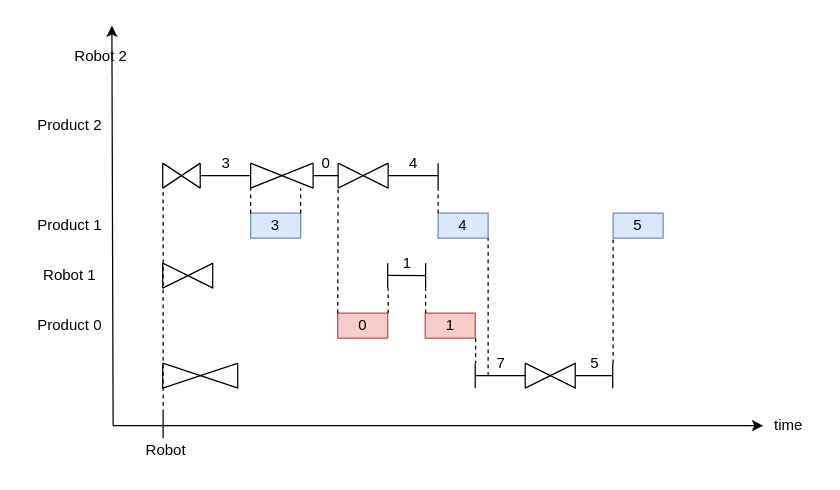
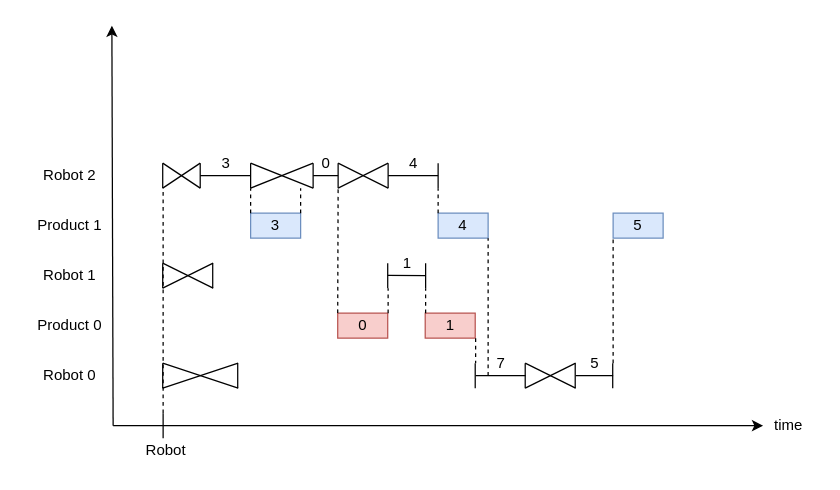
  <mxCell id="0" />
  <mxCell id="1" parent="0" />
  <mxCell id="2" value="" style="endArrow=classic;html=1;" parent="1" edge="1"><mxGeometry width="50" height="50" relative="1" as="geometry"><mxPoint x="90" y="340" as="sourcePoint" /><mxPoint x="89" y="20" as="targetPoint" /></mxGeometry></mxCell>
  <mxCell id="3" value="" style="endArrow=classic;html=1;" parent="1" edge="1"><mxGeometry width="50" height="50" relative="1" as="geometry"><mxPoint x="90" y="340" as="sourcePoint" /><mxPoint x="610" y="340" as="targetPoint" /></mxGeometry></mxCell>
  <mxCell id="4" value="" style="endArrow=none;html=1;" parent="1" edge="1"><mxGeometry width="50" height="50" relative="1" as="geometry"><mxPoint x="129.67" y="150" as="sourcePoint" /><mxPoint x="129.67" y="130" as="targetPoint" /></mxGeometry></mxCell>
  <mxCell id="5" value="" style="endArrow=none;html=1;" parent="1" edge="1"><mxGeometry width="50" height="50" relative="1" as="geometry"><mxPoint x="159.67" y="150" as="sourcePoint" /><mxPoint x="159.67" y="130" as="targetPoint" /></mxGeometry></mxCell>
  <mxCell id="6" value="" style="endArrow=none;html=1;" parent="1" edge="1"><mxGeometry width="50" height="50" relative="1" as="geometry"><mxPoint x="129.67" y="130" as="sourcePoint" /><mxPoint x="159.67" y="150" as="targetPoint" /></mxGeometry></mxCell>
  <mxCell id="7" value="" style="endArrow=none;html=1;" parent="1" edge="1"><mxGeometry width="50" height="50" relative="1" as="geometry"><mxPoint x="129.67" y="150" as="sourcePoint" /><mxPoint x="159.67" y="130" as="targetPoint" /></mxGeometry></mxCell>
  <mxCell id="8" value="" style="endArrow=none;html=1;" parent="1" edge="1"><mxGeometry width="50" height="50" relative="1" as="geometry"><mxPoint x="159.67" y="140" as="sourcePoint" /><mxPoint x="199.67" y="140" as="targetPoint" /></mxGeometry></mxCell>
  <mxCell id="9" value="" style="endArrow=none;html=1;" parent="1" edge="1"><mxGeometry width="50" height="50" relative="1" as="geometry"><mxPoint x="200" y="150" as="sourcePoint" /><mxPoint x="200" y="130" as="targetPoint" /></mxGeometry></mxCell>
  <mxCell id="10" value="3" style="text;html=1;align=center;verticalAlign=middle;resizable=0;points=[];autosize=1;" parent="1" vertex="1"><mxGeometry x="169.67" y="120" width="20" height="20" as="geometry" /></mxCell>
  <mxCell id="11" value="" style="endArrow=none;html=1;" parent="1" edge="1"><mxGeometry width="50" height="50" relative="1" as="geometry"><mxPoint x="130" y="350" as="sourcePoint" /><mxPoint x="130" y="330" as="targetPoint" /></mxGeometry></mxCell>
  <mxCell id="12" value="Robot" style="text;html=1;align=center;verticalAlign=middle;resizable=0;points=[];autosize=1;" parent="1" vertex="1"><mxGeometry x="107" y="350" width="50" height="20" as="geometry" /></mxCell>
  <mxCell id="13" value="3" style="rounded=0;whiteSpace=wrap;html=1;fillColor=#dae8fc;strokeColor=#6c8ebf;" parent="1" vertex="1"><mxGeometry x="200" y="170" width="40" height="20" as="geometry" /></mxCell>
  <mxCell id="14" value="time" style="text;html=1;align=center;verticalAlign=middle;resizable=0;points=[];autosize=1;" parent="1" vertex="1"><mxGeometry x="610" y="330" width="40" height="20" as="geometry" /></mxCell>
  <mxCell id="15" value="" style="endArrow=none;dashed=1;html=1;exitX=0;exitY=0;exitDx=0;exitDy=0;" parent="1" source="13" edge="1"><mxGeometry width="50" height="50" relative="1" as="geometry"><mxPoint x="200" y="190" as="sourcePoint" /><mxPoint x="200" y="150" as="targetPoint" /></mxGeometry></mxCell>
  <mxCell id="16" value="" style="endArrow=none;dashed=1;html=1;" parent="1" edge="1"><mxGeometry width="50" height="50" relative="1" as="geometry"><mxPoint x="130" y="330" as="sourcePoint" /><mxPoint x="130" y="150" as="targetPoint" /></mxGeometry></mxCell>
  <mxCell id="17" value="" style="endArrow=none;html=1;" parent="1" edge="1"><mxGeometry width="50" height="50" relative="1" as="geometry"><mxPoint x="250" y="150" as="sourcePoint" /><mxPoint x="250" y="130" as="targetPoint" /></mxGeometry></mxCell>
  <mxCell id="18" value="" style="endArrow=none;html=1;" parent="1" edge="1"><mxGeometry width="50" height="50" relative="1" as="geometry"><mxPoint x="200" y="130" as="sourcePoint" /><mxPoint x="250" y="150" as="targetPoint" /></mxGeometry></mxCell>
  <mxCell id="19" value="" style="endArrow=none;html=1;" parent="1" edge="1"><mxGeometry width="50" height="50" relative="1" as="geometry"><mxPoint x="200" y="150" as="sourcePoint" /><mxPoint x="250" y="130" as="targetPoint" /></mxGeometry></mxCell>
  <mxCell id="20" value="" style="endArrow=none;html=1;" parent="1" edge="1"><mxGeometry width="50" height="50" relative="1" as="geometry"><mxPoint x="250" y="140" as="sourcePoint" /><mxPoint x="270" y="140" as="targetPoint" /></mxGeometry></mxCell>
  <mxCell id="21" value="" style="endArrow=none;html=1;" parent="1" edge="1"><mxGeometry width="50" height="50" relative="1" as="geometry"><mxPoint x="270" y="150" as="sourcePoint" /><mxPoint x="270" y="130" as="targetPoint" /></mxGeometry></mxCell>
  <mxCell id="22" value="0" style="text;html=1;align=center;verticalAlign=middle;resizable=0;points=[];autosize=1;" parent="1" vertex="1"><mxGeometry x="249.67" y="120" width="20" height="20" as="geometry" /></mxCell>
  <mxCell id="23" value="0" style="rounded=0;whiteSpace=wrap;html=1;fillColor=#f8cecc;strokeColor=#b85450;" parent="1" vertex="1"><mxGeometry x="269.67" y="250" width="40" height="20" as="geometry" /></mxCell>
- <mxCell id="24" value="&lt;font style=&quot;font-size: 12px&quot;&gt;Product&amp;nbsp;2&lt;/font&gt;" style="text;html=1;align=center;verticalAlign=middle;resizable=0;points=[];autosize=1;" parent="1" vertex="1"><mxGeometry x="20" y="90" width="70" height="20" as="geometry" /></mxCell>
  <mxCell id="25" value="&lt;font style=&quot;font-size: 12px&quot;&gt;Product 1&lt;/font&gt;" style="text;html=1;align=center;verticalAlign=middle;resizable=0;points=[];autosize=1;" parent="1" vertex="1"><mxGeometry x="20" y="170" width="70" height="20" as="geometry" /></mxCell>
  <mxCell id="26" value="&lt;font style=&quot;font-size: 12px&quot;&gt;Product 0&lt;/font&gt;" style="text;html=1;align=center;verticalAlign=middle;resizable=0;points=[];autosize=1;" parent="1" vertex="1"><mxGeometry x="20" y="250" width="70" height="20" as="geometry" /></mxCell>
+ <mxCell id="27" value="&lt;font style=&quot;font-size: 12px&quot;&gt;Robot 0&lt;/font&gt;" style="text;html=1;align=center;verticalAlign=middle;resizable=0;points=[];autosize=1;" parent="1" vertex="1"><mxGeometry x="25" y="290" width="60" height="20" as="geometry" /></mxCell>
  <mxCell id="28" value="&lt;font style=&quot;font-size: 12px&quot;&gt;Robot 1&lt;/font&gt;" style="text;html=1;align=center;verticalAlign=middle;resizable=0;points=[];autosize=1;" parent="1" vertex="1"><mxGeometry x="25" y="210" width="60" height="20" as="geometry" /></mxCell>
- <mxCell id="29" value="&lt;font style=&quot;font-size: 12px&quot;&gt;Robot 2&lt;/font&gt;" style="text;html=1;align=center;verticalAlign=middle;resizable=0;points=[];autosize=1;" parent="1" vertex="1"><mxGeometry x="50" y="35" width="60" height="20" as="geometry" /></mxCell>
+ <mxCell id="29" value="&lt;font style=&quot;font-size: 12px&quot;&gt;Robot 2&lt;/font&gt;" style="text;html=1;align=center;verticalAlign=middle;resizable=0;points=[];autosize=1;" parent="1" vertex="1"><mxGeometry x="25" y="130" width="60" height="20" as="geometry" /></mxCell>
  <mxCell id="30" value="" style="endArrow=none;dashed=1;html=1;exitX=0;exitY=0;exitDx=0;exitDy=0;" parent="1" source="23" edge="1"><mxGeometry width="50" height="50" relative="1" as="geometry"><mxPoint x="300" y="200" as="sourcePoint" /><mxPoint x="270" y="150" as="targetPoint" /></mxGeometry></mxCell>
  <mxCell id="31" value="" style="endArrow=none;html=1;" parent="1" edge="1"><mxGeometry width="50" height="50" relative="1" as="geometry"><mxPoint x="129.67" y="230" as="sourcePoint" /><mxPoint x="129.67" y="210" as="targetPoint" /></mxGeometry></mxCell>
  <mxCell id="32" value="" style="endArrow=none;html=1;" parent="1" edge="1"><mxGeometry width="50" height="50" relative="1" as="geometry"><mxPoint x="169.67" y="230" as="sourcePoint" /><mxPoint x="169.67" y="210" as="targetPoint" /></mxGeometry></mxCell>
  <mxCell id="33" value="" style="endArrow=none;html=1;" parent="1" edge="1"><mxGeometry width="50" height="50" relative="1" as="geometry"><mxPoint x="129.67" y="210" as="sourcePoint" /><mxPoint x="170" y="230" as="targetPoint" /></mxGeometry></mxCell>
  <mxCell id="34" value="" style="endArrow=none;html=1;" parent="1" edge="1"><mxGeometry width="50" height="50" relative="1" as="geometry"><mxPoint x="129.67" y="230" as="sourcePoint" /><mxPoint x="170" y="210" as="targetPoint" /></mxGeometry></mxCell>
  <mxCell id="35" value="" style="endArrow=none;html=1;" parent="1" edge="1"><mxGeometry width="50" height="50" relative="1" as="geometry"><mxPoint x="309.67" y="230" as="sourcePoint" /><mxPoint x="309.67" y="210" as="targetPoint" /></mxGeometry></mxCell>
  <mxCell id="36" value="" style="endArrow=none;dashed=1;html=1;" parent="1" edge="1"><mxGeometry width="50" height="50" relative="1" as="geometry"><mxPoint x="310" y="250" as="sourcePoint" /><mxPoint x="310" y="230" as="targetPoint" /></mxGeometry></mxCell>
  <mxCell id="37" value="" style="endArrow=none;html=1;" parent="1" edge="1"><mxGeometry width="50" height="50" relative="1" as="geometry"><mxPoint x="309.67" y="219.8" as="sourcePoint" /><mxPoint x="340" y="220" as="targetPoint" /></mxGeometry></mxCell>
  <mxCell id="38" value="" style="endArrow=none;html=1;" parent="1" edge="1"><mxGeometry width="50" height="50" relative="1" as="geometry"><mxPoint x="340" y="230" as="sourcePoint" /><mxPoint x="340" y="210" as="targetPoint" /></mxGeometry></mxCell>
  <mxCell id="39" value="1" style="text;html=1;align=center;verticalAlign=middle;resizable=0;points=[];autosize=1;" parent="1" vertex="1"><mxGeometry x="314.67" y="200" width="20" height="20" as="geometry" /></mxCell>
  <mxCell id="40" value="1" style="rounded=0;whiteSpace=wrap;html=1;fillColor=#f8cecc;strokeColor=#b85450;" parent="1" vertex="1"><mxGeometry x="339.67" y="250" width="40" height="20" as="geometry" /></mxCell>
  <mxCell id="41" value="" style="endArrow=none;dashed=1;html=1;" parent="1" edge="1"><mxGeometry width="50" height="50" relative="1" as="geometry"><mxPoint x="340" y="250" as="sourcePoint" /><mxPoint x="340" y="230" as="targetPoint" /></mxGeometry></mxCell>
  <mxCell id="42" value="" style="endArrow=none;html=1;" parent="1" edge="1"><mxGeometry width="50" height="50" relative="1" as="geometry"><mxPoint x="270" y="150" as="sourcePoint" /><mxPoint x="310" y="130" as="targetPoint" /></mxGeometry></mxCell>
  <mxCell id="43" value="" style="endArrow=none;html=1;" parent="1" edge="1"><mxGeometry width="50" height="50" relative="1" as="geometry"><mxPoint x="270" y="130" as="sourcePoint" /><mxPoint x="310" y="150" as="targetPoint" /></mxGeometry></mxCell>
  <mxCell id="44" value="" style="endArrow=none;html=1;" parent="1" edge="1"><mxGeometry width="50" height="50" relative="1" as="geometry"><mxPoint x="310" y="150" as="sourcePoint" /><mxPoint x="310" y="130" as="targetPoint" /></mxGeometry></mxCell>
  <mxCell id="45" value="" style="endArrow=none;html=1;" parent="1" edge="1"><mxGeometry width="50" height="50" relative="1" as="geometry"><mxPoint x="310" y="140" as="sourcePoint" /><mxPoint x="350" y="140" as="targetPoint" /></mxGeometry></mxCell>
  <mxCell id="46" value="" style="endArrow=none;html=1;" parent="1" edge="1"><mxGeometry width="50" height="50" relative="1" as="geometry"><mxPoint x="350" y="150" as="sourcePoint" /><mxPoint x="350" y="130" as="targetPoint" /></mxGeometry></mxCell>
  <mxCell id="47" value="4" style="text;html=1;align=center;verticalAlign=middle;resizable=0;points=[];autosize=1;" parent="1" vertex="1"><mxGeometry x="319.67" y="120" width="20" height="20" as="geometry" /></mxCell>
  <mxCell id="48" value="4" style="rounded=0;whiteSpace=wrap;html=1;fillColor=#dae8fc;strokeColor=#6c8ebf;" parent="1" vertex="1"><mxGeometry x="350" y="170" width="40" height="20" as="geometry" /></mxCell>
  <mxCell id="49" value="" style="endArrow=none;dashed=1;html=1;exitX=0;exitY=0;exitDx=0;exitDy=0;" parent="1" source="48" edge="1"><mxGeometry width="50" height="50" relative="1" as="geometry"><mxPoint x="320" y="180" as="sourcePoint" /><mxPoint x="350" y="150" as="targetPoint" /></mxGeometry></mxCell>
  <mxCell id="50" value="" style="endArrow=none;html=1;" parent="1" edge="1"><mxGeometry width="50" height="50" relative="1" as="geometry"><mxPoint x="129.67" y="310" as="sourcePoint" /><mxPoint x="129.67" y="290" as="targetPoint" /></mxGeometry></mxCell>
  <mxCell id="51" value="" style="endArrow=none;html=1;" parent="1" edge="1"><mxGeometry width="50" height="50" relative="1" as="geometry"><mxPoint x="189.67" y="310" as="sourcePoint" /><mxPoint x="189.67" y="290" as="targetPoint" /></mxGeometry></mxCell>
  <mxCell id="52" value="" style="endArrow=none;html=1;" parent="1" edge="1"><mxGeometry width="50" height="50" relative="1" as="geometry"><mxPoint x="129.67" y="290" as="sourcePoint" /><mxPoint x="190" y="310" as="targetPoint" /></mxGeometry></mxCell>
  <mxCell id="53" value="" style="endArrow=none;html=1;" parent="1" edge="1"><mxGeometry width="50" height="50" relative="1" as="geometry"><mxPoint x="129.67" y="310" as="sourcePoint" /><mxPoint x="190" y="290" as="targetPoint" /></mxGeometry></mxCell>
  <mxCell id="54" value="" style="endArrow=none;html=1;" parent="1" edge="1"><mxGeometry width="50" height="50" relative="1" as="geometry"><mxPoint x="379.67" y="310" as="sourcePoint" /><mxPoint x="379.67" y="290" as="targetPoint" /></mxGeometry></mxCell>
  <mxCell id="55" value="" style="endArrow=none;html=1;" parent="1" edge="1"><mxGeometry width="50" height="50" relative="1" as="geometry"><mxPoint x="419.67" y="310" as="sourcePoint" /><mxPoint x="419.67" y="290" as="targetPoint" /></mxGeometry></mxCell>
  <mxCell id="56" value="" style="endArrow=none;html=1;" parent="1" edge="1"><mxGeometry width="50" height="50" relative="1" as="geometry"><mxPoint x="380" y="300" as="sourcePoint" /><mxPoint x="420" y="300" as="targetPoint" /></mxGeometry></mxCell>
  <mxCell id="57" value="" style="endArrow=none;dashed=1;html=1;" parent="1" edge="1"><mxGeometry width="50" height="50" relative="1" as="geometry"><mxPoint x="380" y="270" as="sourcePoint" /><mxPoint x="380" y="290" as="targetPoint" /></mxGeometry></mxCell>
  <mxCell id="58" value="7" style="text;html=1;align=center;verticalAlign=middle;resizable=0;points=[];autosize=1;" parent="1" vertex="1"><mxGeometry x="390" y="280" width="20" height="20" as="geometry" /></mxCell>
  <mxCell id="59" value="" style="endArrow=none;html=1;" edge="1" parent="1"><mxGeometry width="50" height="50" relative="1" as="geometry"><mxPoint x="459.67" y="310" as="sourcePoint" /><mxPoint x="459.67" y="290" as="targetPoint" /></mxGeometry></mxCell>
  <mxCell id="60" value="" style="endArrow=none;html=1;" edge="1" parent="1"><mxGeometry width="50" height="50" relative="1" as="geometry"><mxPoint x="419.67" y="290" as="sourcePoint" /><mxPoint x="460" y="310" as="targetPoint" /></mxGeometry></mxCell>
  <mxCell id="61" value="" style="endArrow=none;html=1;" edge="1" parent="1"><mxGeometry width="50" height="50" relative="1" as="geometry"><mxPoint x="419.67" y="310" as="sourcePoint" /><mxPoint x="460" y="290" as="targetPoint" /></mxGeometry></mxCell>
  <mxCell id="62" value="" style="endArrow=none;html=1;" edge="1" parent="1"><mxGeometry width="50" height="50" relative="1" as="geometry"><mxPoint x="460" y="300" as="sourcePoint" /><mxPoint x="490" y="300" as="targetPoint" /></mxGeometry></mxCell>
  <mxCell id="63" value="" style="endArrow=none;html=1;" edge="1" parent="1"><mxGeometry width="50" height="50" relative="1" as="geometry"><mxPoint x="489.67" y="310" as="sourcePoint" /><mxPoint x="489.67" y="290" as="targetPoint" /></mxGeometry></mxCell>
  <mxCell id="64" value="5" style="text;html=1;align=center;verticalAlign=middle;resizable=0;points=[];autosize=1;" vertex="1" parent="1"><mxGeometry x="465" y="280" width="20" height="20" as="geometry" /></mxCell>
  <mxCell id="65" value="5" style="rounded=0;whiteSpace=wrap;html=1;fillColor=#dae8fc;strokeColor=#6c8ebf;" vertex="1" parent="1"><mxGeometry x="490" y="170" width="40" height="20" as="geometry" /></mxCell>
  <mxCell id="66" value="" style="endArrow=none;dashed=1;html=1;entryX=0;entryY=1;entryDx=0;entryDy=0;" edge="1" parent="1" target="65"><mxGeometry width="50" height="50" relative="1" as="geometry"><mxPoint x="490" y="290" as="sourcePoint" /><mxPoint x="280" y="160" as="targetPoint" /></mxGeometry></mxCell>
  <mxCell id="67" value="" style="endArrow=none;dashed=1;html=1;exitX=0;exitY=0;exitDx=0;exitDy=0;" edge="1" parent="1"><mxGeometry width="50" height="50" relative="1" as="geometry"><mxPoint x="240" y="170" as="sourcePoint" /><mxPoint x="240" y="150" as="targetPoint" /></mxGeometry></mxCell>
  <mxCell id="68" value="" style="endArrow=none;dashed=1;html=1;entryX=1;entryY=1;entryDx=0;entryDy=0;" edge="1" parent="1" target="48"><mxGeometry width="50" height="50" relative="1" as="geometry"><mxPoint x="390" y="300" as="sourcePoint" /><mxPoint x="390" y="200" as="targetPoint" /></mxGeometry></mxCell>
